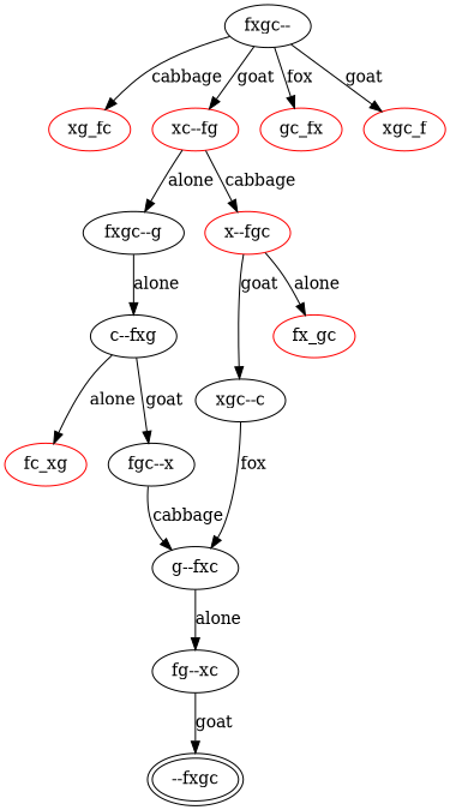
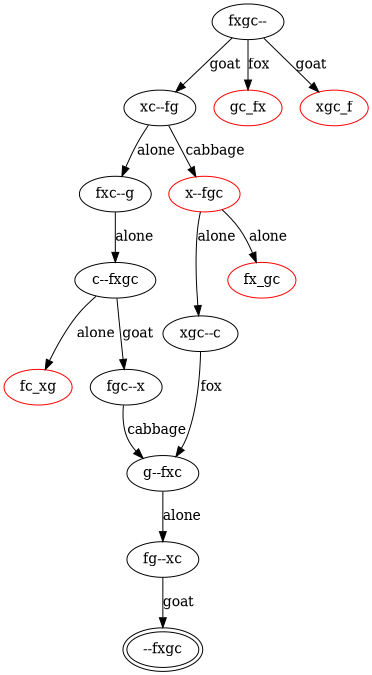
  digraph {
    rankdir=TB
    edge [maxlen=0.3]
    n1 [label="fxgc--"]
-   xg_fc [color=red]
-   n3 [label="xc--fg" color=red]
+   n3 [label="xc--fg"]
    gc_fx [color=red]
    xgc_f [color=red]
-   n6 [label="fxgc--g"]
+   n6 [label="fxc--g"]
    n7 [color=red label="x--fgc"]
-   n8 [label="c--fxg"]
+   n8 [label="c--fxgc"]
    fc_xg [color=red]
    n10 [label="fgc--x"]
    n11 [label="xgc--c"]
    fx_gc [color=red]
    n13 [label="g--fxc"]
    n14 [label="fg--xc"]
    n15 [color="black:white:black" label="--fxgc" peripheries=2]
-   n1 -> xg_fc [label=cabbage]
    n1 -> n3 [label=goat]
    n1 -> gc_fx [label=fox]
    n1 -> xgc_f [label=goat]
    n3 -> n6 [label=alone]
    n3 -> n7 [label=cabbage]
    n6 -> n8 [label=alone]
-   n7 -> n11 [label=goat]
+   n7 -> n11 [label=alone]
    n7 -> fx_gc [label=alone]
    n8 -> fc_xg [label=alone]
    n8 -> n10 [label=goat]
    n10 -> n13 [label=cabbage]
    n11 -> n13 [label=fox]
    n13 -> n14 [label=alone]
    n14 -> n15 [label=goat]
  }
